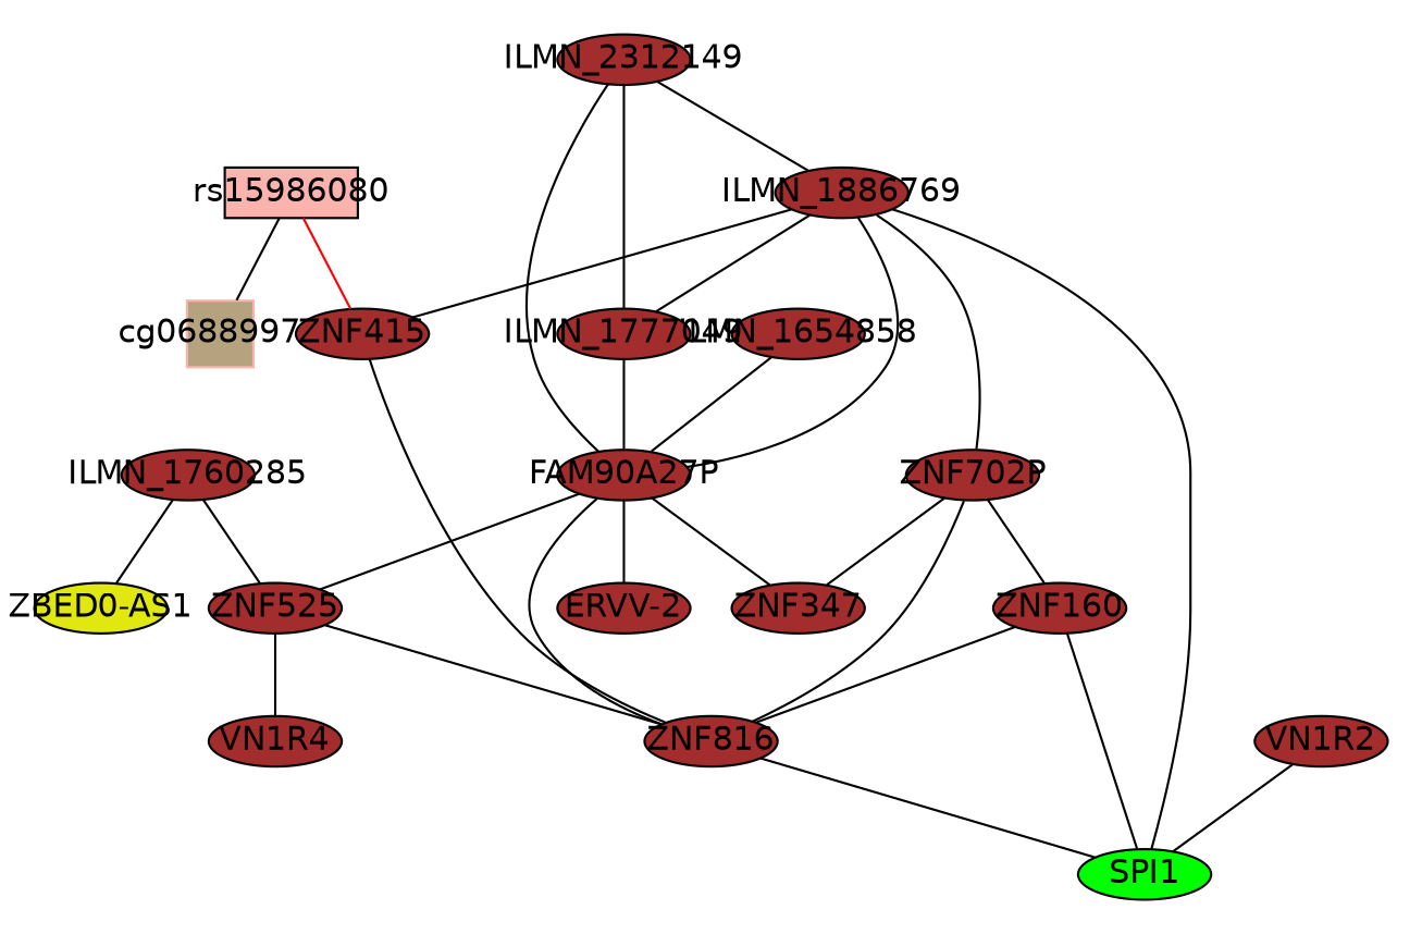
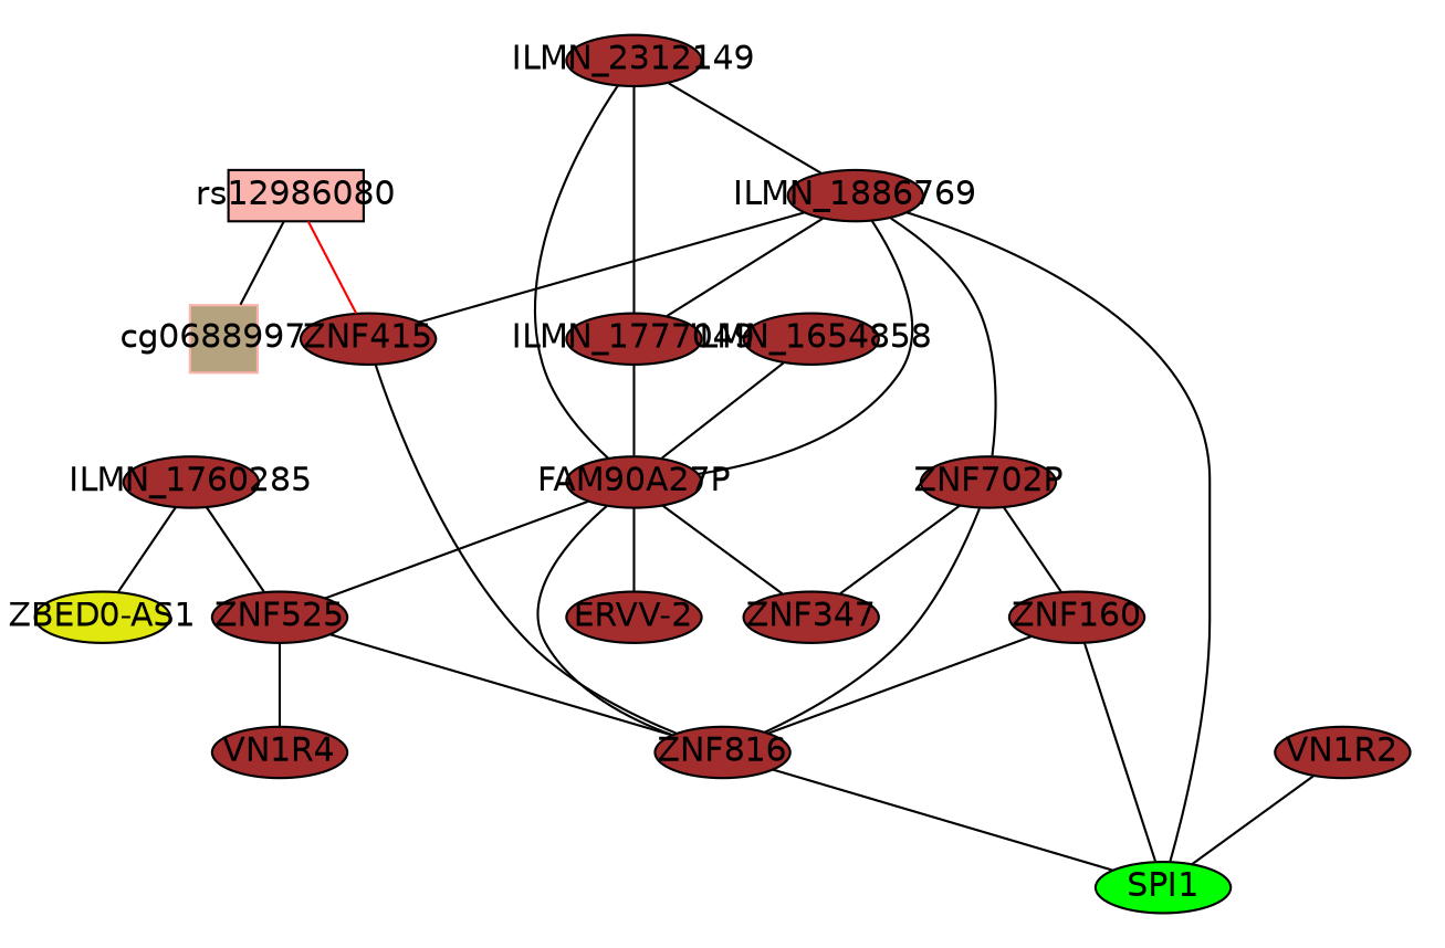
  graph {
    fontcolor=black
    rank=same
    rankdir=TB
    root=cg06889971
    splines=TRUE
    node [color=black fillcolor="#a32c2c" fixedsize=TRUE fontcolor=black fontname=helvetica fontsize=14 shape=ellipse style=filled]
    edge [arrowhead=none arrowsize=1 arrowtail=none color=black dir=none fontcolor=black fontsize=14 headport=center labelfontsize=11 minlen=1 style=solid weight=1]
-   n1 [fillcolor="#fab4ad" height=0.3 label=rs15986080 shape=box width=0.8]
+   n1 [fillcolor="#fab4ad" height=0.3 label=rs12986080 shape=box width=0.8]
    cg06889971 [color="#fab4ad" fillcolor="#b5a380" height=0.4 shape=box width=0.4]
    n3 [height=0.3 label=ZNF415 width=0.8]
    n4 [height=0.3 label=ZNF816 width=0.8]
    n5 [height=0.3 label=ILMN_1760285 width=0.8]
    n6 [height=0.3 label=ZNF525 width=0.8]
    n7 [fillcolor="#e0e810" height=0.3 label="ZBED0-AS1" width=0.8]
    n8 [height=0.3 label=VN1R4 width=0.8]
    n9 [height=0.3 label=ILMN_1654858 width=0.8]
    n10 [height=0.3 label=FAM90A27P width=0.8]
    n11 [height=0.3 label="ERVV-2" width=0.8]
    n12 [height=0.3 label=ZNF347 width=0.8]
    n13 [height=0.3 label=ILMN_2312149 width=0.8]
    n14 [height=0.3 label=ILMN_1886769 width=0.8]
    n15 [height=0.3 label=ILMN_1777049 width=0.8]
    n16 [height=0.3 label=ZNF702P width=0.8]
    n17 [fillcolor=green height=0.3 label=SPI1 width=0.8]
    n18 [height=0.3 label=ZNF160 width=0.8]
    n19 [height=0.3 label=VN1R2 width=0.8]
    n1 -- cg06889971
    n1 -- n3 [color=red]
    n3 -- n4
    n4 -- n17
    n5 -- n6
    n5 -- n7
    n6 -- n4
    n6 -- n8
    n9 -- n10
    n10 -- n4
    n10 -- n6
    n10 -- n11
    n10 -- n12
    n13 -- n10
    n13 -- n14
    n13 -- n15
    n14 -- n3
    n14 -- n10
    n14 -- n15
    n14 -- n16
    n14 -- n17
    n15 -- n10
    n16 -- n4
    n16 -- n12
    n16 -- n18
    n18 -- n4
    n18 -- n17
    n19 -- n17
  }
